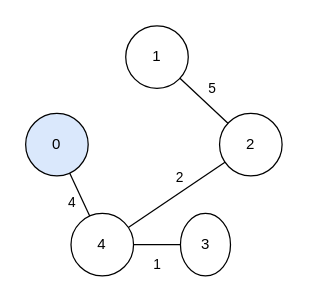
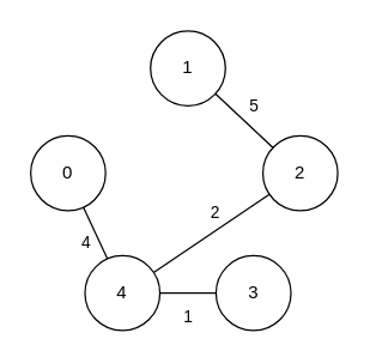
  <mxCell id="0" />
  <mxCell id="1" parent="0" />
- <mxCell id="2" value="0" style="ellipse;whiteSpace=wrap;html=1;aspect=fixed;fillColor=#dae8fc;" parent="1" vertex="1"><mxGeometry x="20" y="90" width="50" height="50" as="geometry" /></mxCell>
+ <mxCell id="2" value="0" style="ellipse;whiteSpace=wrap;html=1;aspect=fixed;" parent="1" vertex="1"><mxGeometry x="20" y="90" width="50" height="50" as="geometry" /></mxCell>
  <mxCell id="3" style="edgeStyle=none;html=1;strokeColor=default;endArrow=none;endFill=0;" parent="1" source="5" target="6" edge="1"><mxGeometry relative="1" as="geometry" /></mxCell>
  <mxCell id="4" value="5" style="edgeLabel;html=1;align=center;verticalAlign=middle;resizable=0;points=[];" parent="3" vertex="1" connectable="0"><mxGeometry x="0.341" y="-2" relative="1" as="geometry"><mxPoint x="1" y="-18" as="offset" /></mxGeometry></mxCell>
  <mxCell id="5" value="1" style="ellipse;whiteSpace=wrap;html=1;aspect=fixed;" parent="1" vertex="1"><mxGeometry x="100" y="20" width="50" height="50" as="geometry" /></mxCell>
  <mxCell id="6" value="2" style="ellipse;whiteSpace=wrap;html=1;aspect=fixed;" parent="1" vertex="1"><mxGeometry x="175" y="90" width="50" height="50" as="geometry" /></mxCell>
  <mxCell id="7" style="edgeStyle=none;html=1;strokeColor=default;endArrow=none;endFill=0;" parent="1" source="9" target="14" edge="1"><mxGeometry relative="1" as="geometry" /></mxCell>
  <mxCell id="8" value="1" style="edgeLabel;html=1;align=center;verticalAlign=middle;resizable=0;points=[];" parent="7" vertex="1" connectable="0"><mxGeometry x="0.376" y="3" relative="1" as="geometry"><mxPoint x="7" y="12" as="offset" /></mxGeometry></mxCell>
- <mxCell id="9" value="3" style="ellipse;whiteSpace=wrap;html=1;aspect=fixed;" parent="1" vertex="1"><mxGeometry x="143.75" y="170" width="40" height="50" as="geometry" /></mxCell>
+ <mxCell id="9" value="3" style="ellipse;whiteSpace=wrap;html=1;aspect=fixed;" parent="1" vertex="1"><mxGeometry x="143.75" y="170" width="50" height="50" as="geometry" /></mxCell>
  <mxCell id="10" style="edgeStyle=none;html=1;strokeColor=default;endArrow=none;endFill=0;" parent="1" source="14" target="2" edge="1"><mxGeometry relative="1" as="geometry" /></mxCell>
  <mxCell id="11" value="4" style="edgeLabel;html=1;align=center;verticalAlign=middle;resizable=0;points=[];" parent="10" vertex="1" connectable="0"><mxGeometry x="0.493" y="2" relative="1" as="geometry"><mxPoint x="-1" y="13" as="offset" /></mxGeometry></mxCell>
  <mxCell id="12" style="edgeStyle=none;html=1;strokeColor=default;endArrow=none;endFill=0;" parent="1" source="14" target="6" edge="1"><mxGeometry relative="1" as="geometry" /></mxCell>
  <mxCell id="13" value="2" style="edgeLabel;html=1;align=center;verticalAlign=middle;resizable=0;points=[];" parent="12" vertex="1" connectable="0"><mxGeometry x="0.316" y="3" relative="1" as="geometry"><mxPoint x="-8" y="-4" as="offset" /></mxGeometry></mxCell>
  <mxCell id="14" value="4" style="ellipse;whiteSpace=wrap;html=1;aspect=fixed;" parent="1" vertex="1"><mxGeometry x="56.25" y="170" width="50" height="50" as="geometry" /></mxCell>
